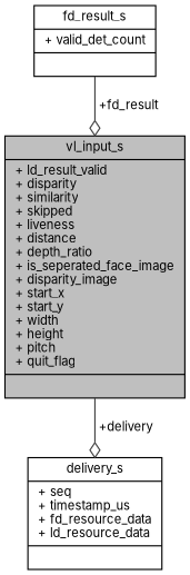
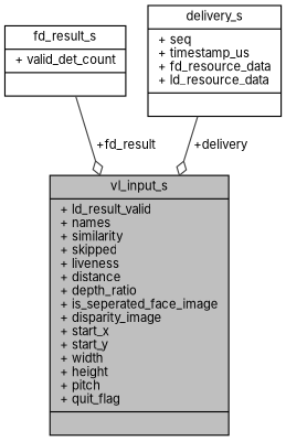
  digraph {
    fontname=Inter
    node [color=black fontname=Inter fontsize=10 shape=record]
    edge [arrowhead=odiamond color=grey25 fontname=Inter fontsize=10 labelfontname=Helvetica labelfontsize=10 style=solid]
-   n1 [fillcolor=grey75 fontcolor=black height=0.2 label="{vl_input_s\n|+ ld_result_valid\l+ disparity\l+ similarity\l+ skipped\l+ liveness\l+ distance\l+ depth_ratio\l+ is_seperated_face_image\l+ disparity_image\l+ start_x\l+ start_y\l+ width\l+ height\l+ pitch\l+ quit_flag\l|}" style=filled width=0.4]
+   n1 [fillcolor=grey75 fontcolor=black height=0.2 label="{vl_input_s\n|+ ld_result_valid\l+ names\l+ similarity\l+ skipped\l+ liveness\l+ distance\l+ depth_ratio\l+ is_seperated_face_image\l+ disparity_image\l+ start_x\l+ start_y\l+ width\l+ height\l+ pitch\l+ quit_flag\l|}" style=filled width=0.4]
    n2 [height=0.2 label="{fd_result_s\n|+ valid_det_count\l|}" width=0.4]
    n3 [height=0.2 label="{delivery_s\n|+ seq\l+ timestamp_us\l+ fd_resource_data\l+ ld_resource_data\l|}" width=0.4]
    n2 -> n1 [label=" +fd_result"]
-   n1 -> n3 [label=" +delivery"]
+   n3 -> n1 [label=" +delivery"]
  }
